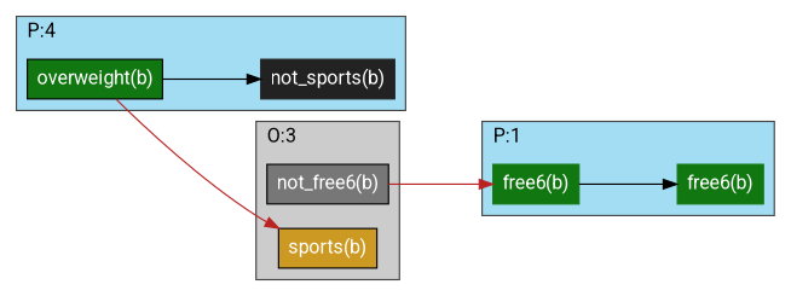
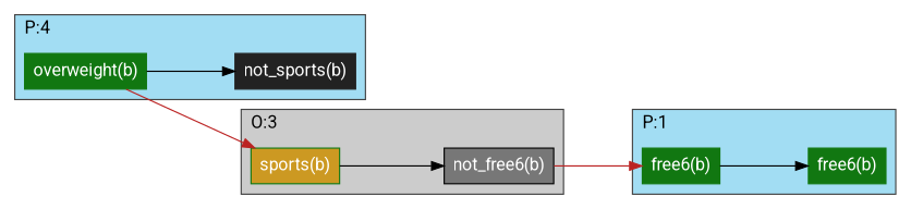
  digraph {
    bgcolor="#FFFFFF"
    compound=true
    fontname=Roboto
    rankdir=LR
    ranksep=1
    node [color="#117711" fillcolor="#117711" fontcolor=white fontname=Roboto margin="0.1,0.1" shape=box style=filled]
    edge [color="#000000" fontname=Roboto]
    n1 [height=0.4 label="free6(b)" width=0.6]
    n2 [height=0.4 label="free6(b)" width=0.6]
    n3 [color="#000000" fillcolor="#777777" fontcolor="#FFFFFF" height=0.4 label="not_free6(b)" width=0.6]
-   n4 [color="#000000" fillcolor="#CC9922" fontcolor="#FFFFFF" height=0.4 label="sports(b)" width=0.6]
+   n4 [fillcolor="#CC9922" fontcolor="#FFFFFF" height=0.4 label="sports(b)" width=0.6]
    n5 [color="#222222" fillcolor="#222222" height=0.4 label="not_sports(b)" width=0.6]
-   n6 [color="#000000" height=0.4 label="overweight(b)" width=0.6]
+   n6 [height=0.4 label="overweight(b)" width=0.6]
    subgraph cluster_1 {
      color="#A2DDF3"
      label="P:1"
      labeljust=l
      pencolor="#444444"
      style=filled
      n1
      n2
    }
    subgraph cluster_2 {
      color="#CCCCCC"
      label="O:3"
      labeljust=l
      pencolor="#444444"
      style=filled
      n3
      n4
    }
    subgraph cluster_3 {
      color="#A2DDF3"
      label="P:4"
      labeljust=l
      pencolor="#444444"
      style=filled
      n5
      n6
    }
    n2 -> n1
    n3 -> n2 [color="#BB2222"]
+   n4 -> n3
    n6 -> n4 [color="#BB2222"]
    n6 -> n5
  }
